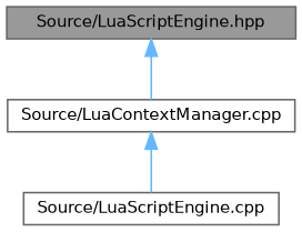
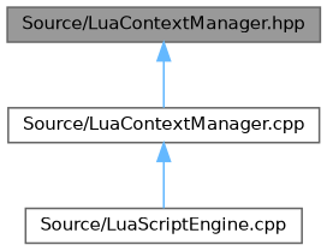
  digraph {
    node [color=grey40 fillcolor=white fontname=Helvetica fontsize=10 shape=box style=filled]
    edge [color=steelblue1 dir=back fontname=Helvetica fontsize=10 labelfontname=Helvetica labelfontsize=10 style=solid]
-   n1 [color=gray40 fillcolor=grey60 fontcolor=black height=0.2 label="Source/LuaScriptEngine.hpp" width=0.4]
+   n1 [color=gray40 fillcolor=grey60 fontcolor=black height=0.2 label="Source/LuaContextManager.hpp" width=0.4]
    n2 [height=0.2 label="Source/LuaContextManager.cpp" width=0.4]
    n3 [height=0.2 label="Source/LuaScriptEngine.cpp" width=0.4]
    n1 -> n2
    n2 -> n3
  }
